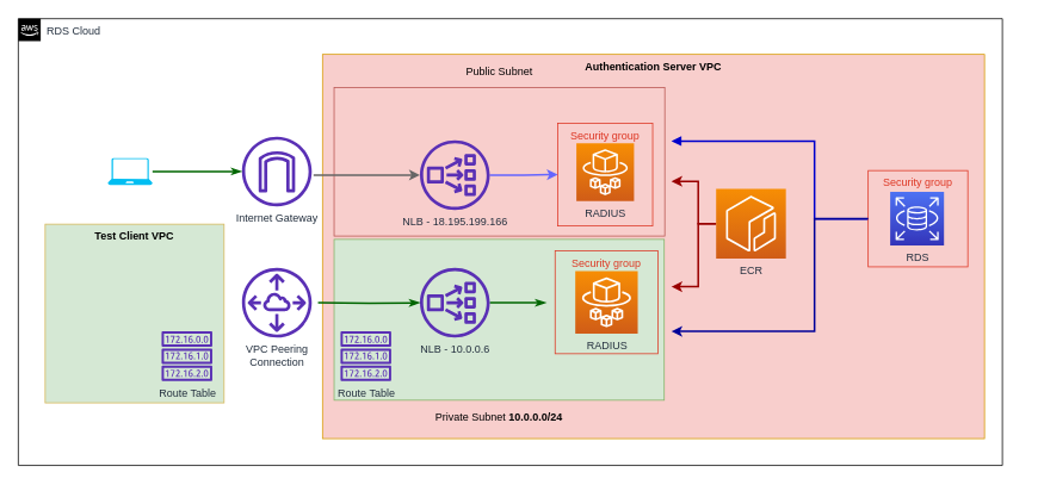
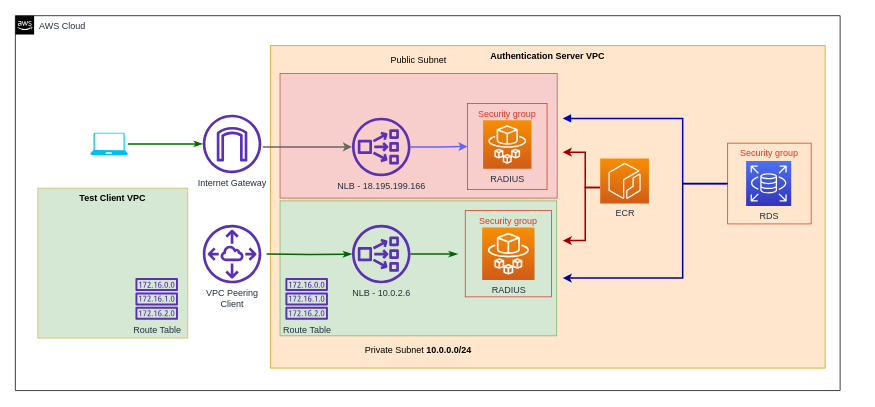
  <mxCell id="0" />
  <mxCell id="1" parent="0" />
- <mxCell id="2" value="RDS Cloud" style="points=[[0,0],[0.25,0],[0.5,0],[0.75,0],[1,0],[1,0.25],[1,0.5],[1,0.75],[1,1],[0.75,1],[0.5,1],[0.25,1],[0,1],[0,0.75],[0,0.5],[0,0.25]];outlineConnect=0;gradientColor=none;html=1;whiteSpace=wrap;fontSize=12;fontStyle=0;shape=mxgraph.aws4.group;grIcon=mxgraph.aws4.group_aws_cloud_alt;strokeColor=#000000;fillColor=none;verticalAlign=top;align=left;spacingLeft=30;fontColor=#232F3E;dashed=0;" parent="1" vertex="1"><mxGeometry x="20" y="20" width="1100" height="500" as="geometry" /></mxCell>
- <mxCell id="3" value="Authentication Server VPC" style="fillColor=#f8cecc;strokeColor=#d79b00;dashed=0;verticalAlign=top;fontStyle=1;" parent="1" vertex="1"><mxGeometry x="360" y="60" width="740" height="430" as="geometry" /></mxCell>
+ <mxCell id="2" value="AWS Cloud" style="points=[[0,0],[0.25,0],[0.5,0],[0.75,0],[1,0],[1,0.25],[1,0.5],[1,0.75],[1,1],[0.75,1],[0.5,1],[0.25,1],[0,1],[0,0.75],[0,0.5],[0,0.25]];outlineConnect=0;gradientColor=none;html=1;whiteSpace=wrap;fontSize=12;fontStyle=0;shape=mxgraph.aws4.group;grIcon=mxgraph.aws4.group_aws_cloud_alt;strokeColor=#000000;fillColor=none;verticalAlign=top;align=left;spacingLeft=30;fontColor=#232F3E;dashed=0;" parent="1" vertex="1"><mxGeometry x="20" y="20" width="1100" height="500" as="geometry" /></mxCell>
+ <mxCell id="3" value="Authentication Server VPC" style="fillColor=#ffe6cc;strokeColor=#d79b00;dashed=0;verticalAlign=top;fontStyle=1;" parent="1" vertex="1"><mxGeometry x="360" y="60" width="740" height="430" as="geometry" /></mxCell>
  <mxCell id="4" value="" style="edgeStyle=orthogonalEdgeStyle;html=1;endArrow=none;elbow=vertical;startArrow=block;startFill=1;endFill=0;strokeColor=#0000CC;rounded=0;strokeWidth=2;entryX=-0.003;entryY=0.522;entryDx=0;entryDy=0;entryPerimeter=0;" parent="1" edge="1"><mxGeometry width="100" relative="1" as="geometry"><mxPoint x="750" y="157" as="sourcePoint" /><mxPoint x="969.666" y="244.245" as="targetPoint" /><Array as="points"><mxPoint x="910" y="157" /><mxPoint x="910" y="244" /></Array></mxGeometry></mxCell>
  <mxCell id="5" value="" style="group" parent="1" vertex="1" connectable="0"><mxGeometry x="1030" y="180" width="115" height="117.75" as="geometry" /></mxCell>
  <mxCell id="6" value="" style="group" parent="5" vertex="1" connectable="0"><mxGeometry x="-60" y="10" width="111.36" height="107.75" as="geometry" /></mxCell>
  <mxCell id="7" value="Security group" style="fillColor=none;strokeColor=#DD3522;verticalAlign=top;fontStyle=0;fontColor=#DD3522;" parent="6" vertex="1"><mxGeometry width="111.36" height="107.75" as="geometry" /></mxCell>
  <mxCell id="8" value="RDS" style="outlineConnect=0;fontColor=#232F3E;gradientColor=#4D72F3;gradientDirection=north;fillColor=#3334B9;strokeColor=#ffffff;dashed=0;verticalLabelPosition=bottom;verticalAlign=top;align=center;html=1;fontSize=12;fontStyle=0;aspect=fixed;shape=mxgraph.aws4.resourceIcon;resIcon=mxgraph.aws4.rds;" parent="6" vertex="1"><mxGeometry x="24.609" y="23.811" width="60.121" height="60.121" as="geometry" /></mxCell>
  <mxCell id="9" value="" style="group;labelPosition=center;verticalLabelPosition=bottom;align=center;verticalAlign=top;" parent="1" vertex="1" connectable="0"><mxGeometry x="622.99" y="137" width="123.62" height="320" as="geometry" /></mxCell>
  <mxCell id="10" value="&lt;p style=&quot;line-height: 70%&quot;&gt;Public Subnet&lt;/p&gt;" style="rounded=0;whiteSpace=wrap;html=1;fillColor=#f8cecc;strokeColor=#b85450;verticalAlign=bottom;labelPosition=center;verticalLabelPosition=top;align=center;" vertex="1" parent="9"><mxGeometry x="-250" y="-40" width="369.62" height="166.29" as="geometry" /></mxCell>
  <mxCell id="11" value="&lt;p style=&quot;line-height: 0%&quot;&gt;Private Subnet &lt;b&gt;10.0.0.0/24&lt;/b&gt;&lt;/p&gt;" style="rounded=0;whiteSpace=wrap;html=1;fillColor=#d5e8d4;strokeColor=#82b366;verticalAlign=top;labelPosition=center;verticalLabelPosition=bottom;align=center;" vertex="1" parent="9"><mxGeometry x="-250" y="130" width="369.01" height="180" as="geometry" /></mxCell>
  <mxCell id="12" value="Security group" style="fillColor=none;strokeColor=#DD3522;verticalAlign=top;fontStyle=0;fontColor=#DD3522;" parent="9" vertex="1"><mxGeometry width="106.086" height="115" as="geometry" /></mxCell>
  <mxCell id="13" value="RADIUS" style="outlineConnect=0;fontColor=#232F3E;gradientColor=#F78E04;gradientDirection=north;fillColor=#D05C17;strokeColor=#ffffff;dashed=0;verticalLabelPosition=bottom;verticalAlign=top;align=center;html=1;fontSize=12;fontStyle=0;aspect=fixed;shape=mxgraph.aws4.resourceIcon;resIcon=mxgraph.aws4.fargate;" parent="9" vertex="1"><mxGeometry x="20.834" y="22.583" width="64.421" height="64.421" as="geometry" /></mxCell>
  <mxCell id="14" value="Route Table" style="outlineConnect=0;fontColor=#232F3E;gradientColor=none;fillColor=#5A30B5;strokeColor=none;dashed=0;verticalLabelPosition=bottom;verticalAlign=top;align=center;html=1;fontSize=12;fontStyle=0;aspect=fixed;pointerEvents=1;shape=mxgraph.aws4.route_table;" vertex="1" parent="9"><mxGeometry x="-242.99" y="233" width="57" height="55.54" as="geometry" /></mxCell>
  <mxCell id="15" style="edgeStyle=orthogonalEdgeStyle;rounded=0;orthogonalLoop=1;jettySize=auto;html=1;fillColor=#e1d5e7;strokeColor=#6666FF;strokeWidth=2;" parent="1" source="32" target="12" edge="1"><mxGeometry relative="1" as="geometry"><mxPoint x="531.999" y="321.512" as="sourcePoint" /><mxPoint x="611" y="205" as="targetPoint" /></mxGeometry></mxCell>
  <mxCell id="16" style="edgeStyle=orthogonalEdgeStyle;rounded=0;orthogonalLoop=1;jettySize=auto;html=1;strokeWidth=2;strokeColor=#666666;" parent="1" target="32" edge="1"><mxGeometry relative="1" as="geometry"><mxPoint x="350" y="195" as="sourcePoint" /><mxPoint x="444" y="80" as="targetPoint" /><Array as="points"><mxPoint x="358" y="195" /></Array></mxGeometry></mxCell>
  <mxCell id="17" style="edgeStyle=orthogonalEdgeStyle;rounded=0;orthogonalLoop=1;jettySize=auto;html=1;strokeWidth=2;strokeColor=#990000;" edge="1" parent="1" source="19"><mxGeometry relative="1" as="geometry"><mxPoint x="750" y="320" as="targetPoint" /><Array as="points"><mxPoint x="780" y="249" /><mxPoint x="780" y="320" /></Array></mxGeometry></mxCell>
  <mxCell id="18" style="edgeStyle=orthogonalEdgeStyle;rounded=0;orthogonalLoop=1;jettySize=auto;html=1;strokeWidth=2;strokeColor=#990000;" edge="1" parent="1" source="19"><mxGeometry relative="1" as="geometry"><mxPoint x="750" y="202" as="targetPoint" /><Array as="points"><mxPoint x="780" y="249" /><mxPoint x="780" y="202" /></Array></mxGeometry></mxCell>
- <mxCell id="19" value="ECR" style="outlineConnect=0;fontColor=#232F3E;gradientColor=#F78E04;gradientDirection=north;fillColor=#D05C17;strokeColor=#ffffff;dashed=0;verticalLabelPosition=bottom;verticalAlign=top;align=center;html=1;fontSize=12;fontStyle=0;aspect=fixed;shape=mxgraph.aws4.resourceIcon;resIcon=mxgraph.aws4.ecr;" parent="1" vertex="1"><mxGeometry x="800" y="210.38" width="78" height="78" as="geometry" /></mxCell>
+ <mxCell id="19" value="ECR" style="outlineConnect=0;fontColor=#232F3E;gradientColor=#F78E04;gradientDirection=north;fillColor=#D05C17;strokeColor=#ffffff;dashed=0;verticalLabelPosition=bottom;verticalAlign=top;align=center;html=1;fontSize=12;fontStyle=0;aspect=fixed;shape=mxgraph.aws4.resourceIcon;resIcon=mxgraph.aws4.ecr;" parent="1" vertex="1"><mxGeometry x="800" y="210.38" width="65" height="60" as="geometry" /></mxCell>
  <mxCell id="20" value="" style="group" vertex="1" connectable="0" parent="1"><mxGeometry x="620" y="280" width="115" height="115" as="geometry" /></mxCell>
  <mxCell id="21" value="Security group" style="fillColor=none;strokeColor=#DD3522;verticalAlign=top;fontStyle=0;fontColor=#DD3522;" vertex="1" parent="20"><mxGeometry width="115" height="115" as="geometry" /></mxCell>
  <mxCell id="22" value="RADIUS" style="outlineConnect=0;fontColor=#232F3E;gradientColor=#F78E04;gradientDirection=north;fillColor=#D05C17;strokeColor=#ffffff;dashed=0;verticalLabelPosition=bottom;verticalAlign=top;align=center;html=1;fontSize=12;fontStyle=0;aspect=fixed;shape=mxgraph.aws4.resourceIcon;resIcon=mxgraph.aws4.fargate;" vertex="1" parent="20"><mxGeometry x="22.585" y="22.583" width="69.835" height="69.835" as="geometry" /></mxCell>
  <mxCell id="23" style="edgeStyle=orthogonalEdgeStyle;rounded=0;orthogonalLoop=1;jettySize=auto;html=1;strokeWidth=2;strokeColor=#000099;" edge="1" parent="1" source="7"><mxGeometry relative="1" as="geometry"><mxPoint x="750" y="370" as="targetPoint" /><Array as="points"><mxPoint x="910" y="244" /><mxPoint x="910" y="370" /></Array></mxGeometry></mxCell>
  <mxCell id="24" style="edgeStyle=orthogonalEdgeStyle;rounded=0;orthogonalLoop=1;jettySize=auto;html=1;endArrow=classicThin;endFill=1;strokeWidth=2;strokeColor=#006600;" edge="1" parent="1" source="25"><mxGeometry relative="1" as="geometry"><mxPoint x="610" y="338" as="targetPoint" /></mxGeometry></mxCell>
- <mxCell id="25" value="&lt;span style=&quot;font-weight: normal&quot;&gt;NLB - 10.0.0.6&lt;/span&gt;" style="outlineConnect=0;fontColor=#232F3E;gradientColor=none;fillColor=#5A30B5;strokeColor=none;dashed=0;verticalLabelPosition=bottom;verticalAlign=top;align=center;html=1;fontSize=12;fontStyle=1;aspect=fixed;pointerEvents=1;shape=mxgraph.aws4.network_load_balancer;" vertex="1" parent="1"><mxGeometry x="469" y="299" width="78" height="78" as="geometry" /></mxCell>
+ <mxCell id="25" value="&lt;span style=&quot;font-weight: normal&quot;&gt;NLB - 10.0.2.6&lt;/span&gt;" style="outlineConnect=0;fontColor=#232F3E;gradientColor=none;fillColor=#5A30B5;strokeColor=none;dashed=0;verticalLabelPosition=bottom;verticalAlign=top;align=center;html=1;fontSize=12;fontStyle=1;aspect=fixed;pointerEvents=1;shape=mxgraph.aws4.network_load_balancer;" vertex="1" parent="1"><mxGeometry x="469" y="299" width="78" height="78" as="geometry" /></mxCell>
  <mxCell id="26" value="Test Client VPC" style="fillColor=#d5e8d4;strokeColor=#d6b656;dashed=0;verticalAlign=top;fontStyle=1;" vertex="1" parent="1"><mxGeometry x="50" y="250" width="200" height="200" as="geometry" /></mxCell>
  <mxCell id="27" style="edgeStyle=orthogonalEdgeStyle;rounded=0;orthogonalLoop=1;jettySize=auto;html=1;endArrow=classicThin;endFill=1;strokeColor=#006600;strokeWidth=2;" edge="1" parent="1" target="25"><mxGeometry relative="1" as="geometry"><mxPoint x="355" y="338" as="sourcePoint" /><mxPoint x="455" y="338" as="targetPoint" /></mxGeometry></mxCell>
- <mxCell id="28" value="VPC Peering &lt;br&gt;Connection" style="outlineConnect=0;fontColor=#232F3E;gradientColor=none;fillColor=#5A30B5;strokeColor=none;dashed=0;verticalLabelPosition=bottom;verticalAlign=top;align=center;html=1;fontSize=12;fontStyle=0;aspect=fixed;pointerEvents=1;shape=mxgraph.aws4.peering;" vertex="1" parent="1"><mxGeometry x="270" y="299" width="78" height="78" as="geometry" /></mxCell>
+ <mxCell id="28" value="VPC Peering &lt;br&gt;Client" style="outlineConnect=0;fontColor=#232F3E;gradientColor=none;fillColor=#5A30B5;strokeColor=none;dashed=0;verticalLabelPosition=bottom;verticalAlign=top;align=center;html=1;fontSize=12;fontStyle=0;aspect=fixed;pointerEvents=1;shape=mxgraph.aws4.peering;" vertex="1" parent="1"><mxGeometry x="270" y="299" width="78" height="78" as="geometry" /></mxCell>
  <mxCell id="29" value="Internet Gateway" style="outlineConnect=0;fontColor=#232F3E;gradientColor=none;fillColor=#5A30B5;strokeColor=none;dashed=0;verticalLabelPosition=bottom;verticalAlign=top;align=center;html=1;fontSize=12;fontStyle=0;aspect=fixed;pointerEvents=1;shape=mxgraph.aws4.internet_gateway;" vertex="1" parent="1"><mxGeometry x="270" y="152" width="78" height="78" as="geometry" /></mxCell>
  <mxCell id="30" style="edgeStyle=orthogonalEdgeStyle;rounded=0;orthogonalLoop=1;jettySize=auto;html=1;endArrow=classicThin;endFill=1;strokeColor=#006600;strokeWidth=2;" edge="1" parent="1" source="31" target="29"><mxGeometry relative="1" as="geometry" /></mxCell>
  <mxCell id="31" value="" style="verticalLabelPosition=bottom;html=1;verticalAlign=top;align=center;strokeColor=none;fillColor=#00BEF2;shape=mxgraph.azure.laptop;pointerEvents=1;" vertex="1" parent="1"><mxGeometry x="120" y="176" width="50" height="30" as="geometry" /></mxCell>
  <mxCell id="32" value="&lt;span style=&quot;font-weight: normal&quot;&gt;NLB - 18.195.199.166&lt;/span&gt;" style="outlineConnect=0;fontColor=#232F3E;gradientColor=none;fillColor=#5A30B5;strokeColor=none;dashed=0;verticalLabelPosition=bottom;verticalAlign=top;align=center;html=1;fontSize=12;fontStyle=1;aspect=fixed;pointerEvents=1;shape=mxgraph.aws4.network_load_balancer;" parent="1" vertex="1"><mxGeometry x="469" y="156" width="78" height="78" as="geometry" /></mxCell>
  <mxCell id="33" value="Route Table" style="outlineConnect=0;fontColor=#232F3E;gradientColor=none;fillColor=#5A30B5;strokeColor=none;dashed=0;verticalLabelPosition=bottom;verticalAlign=top;align=center;html=1;fontSize=12;fontStyle=0;aspect=fixed;pointerEvents=1;shape=mxgraph.aws4.route_table;" vertex="1" parent="1"><mxGeometry x="180" y="370" width="57" height="55.54" as="geometry" /></mxCell>
